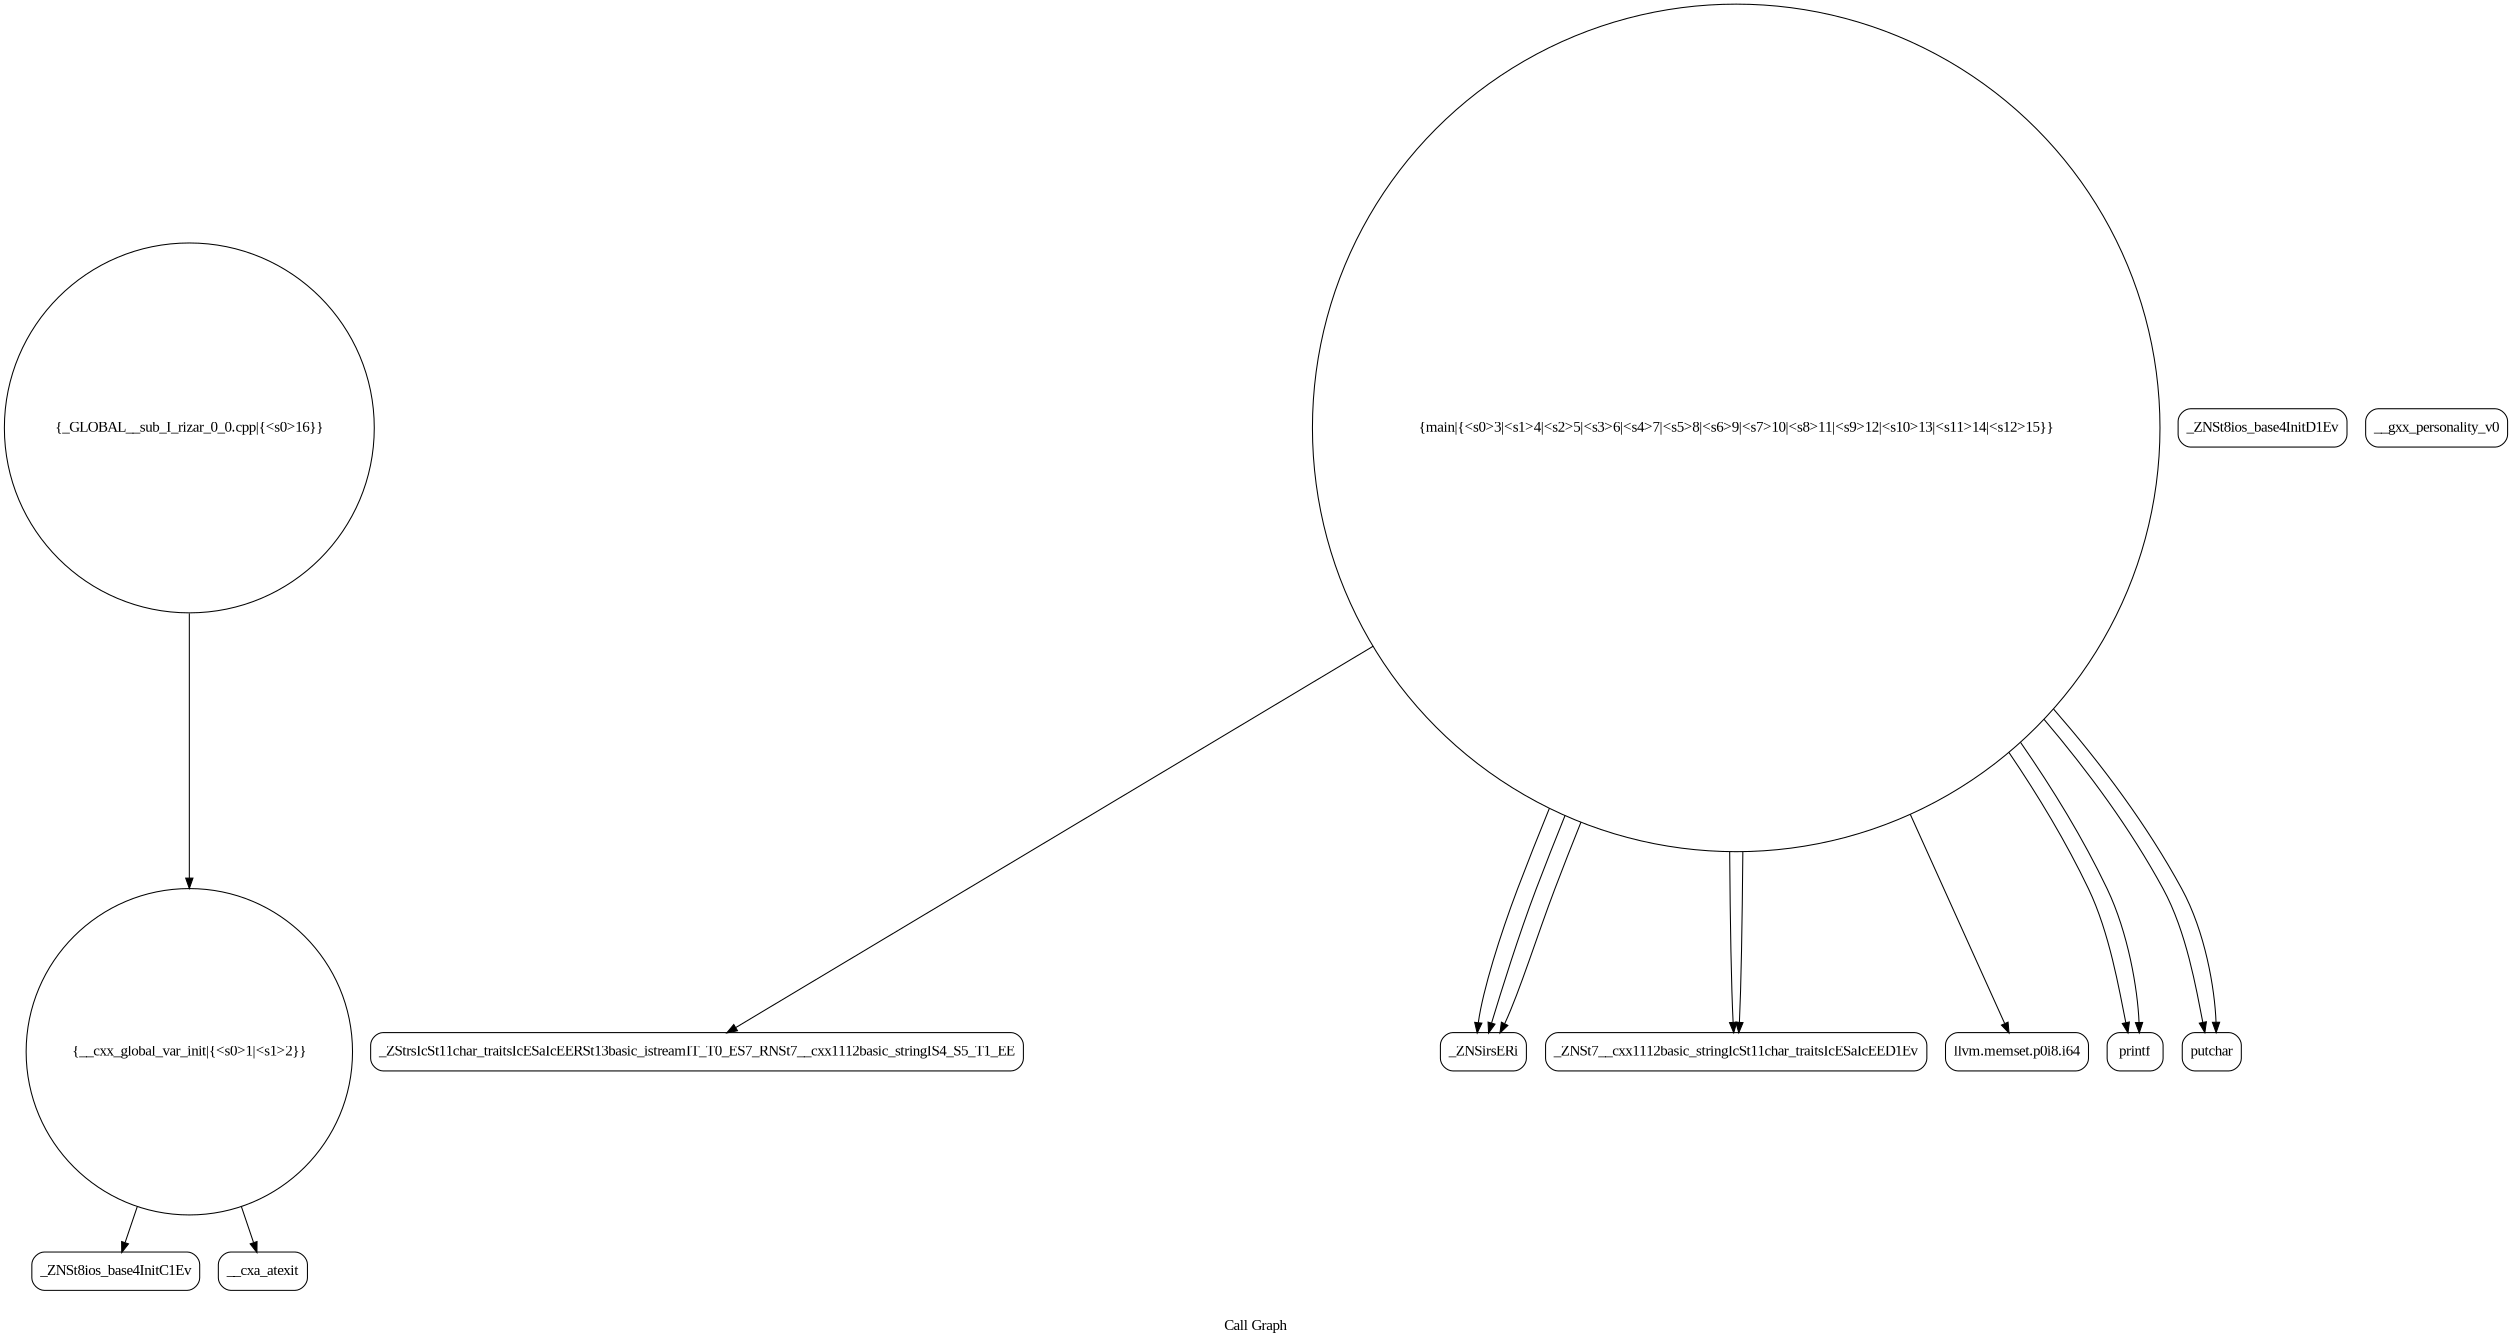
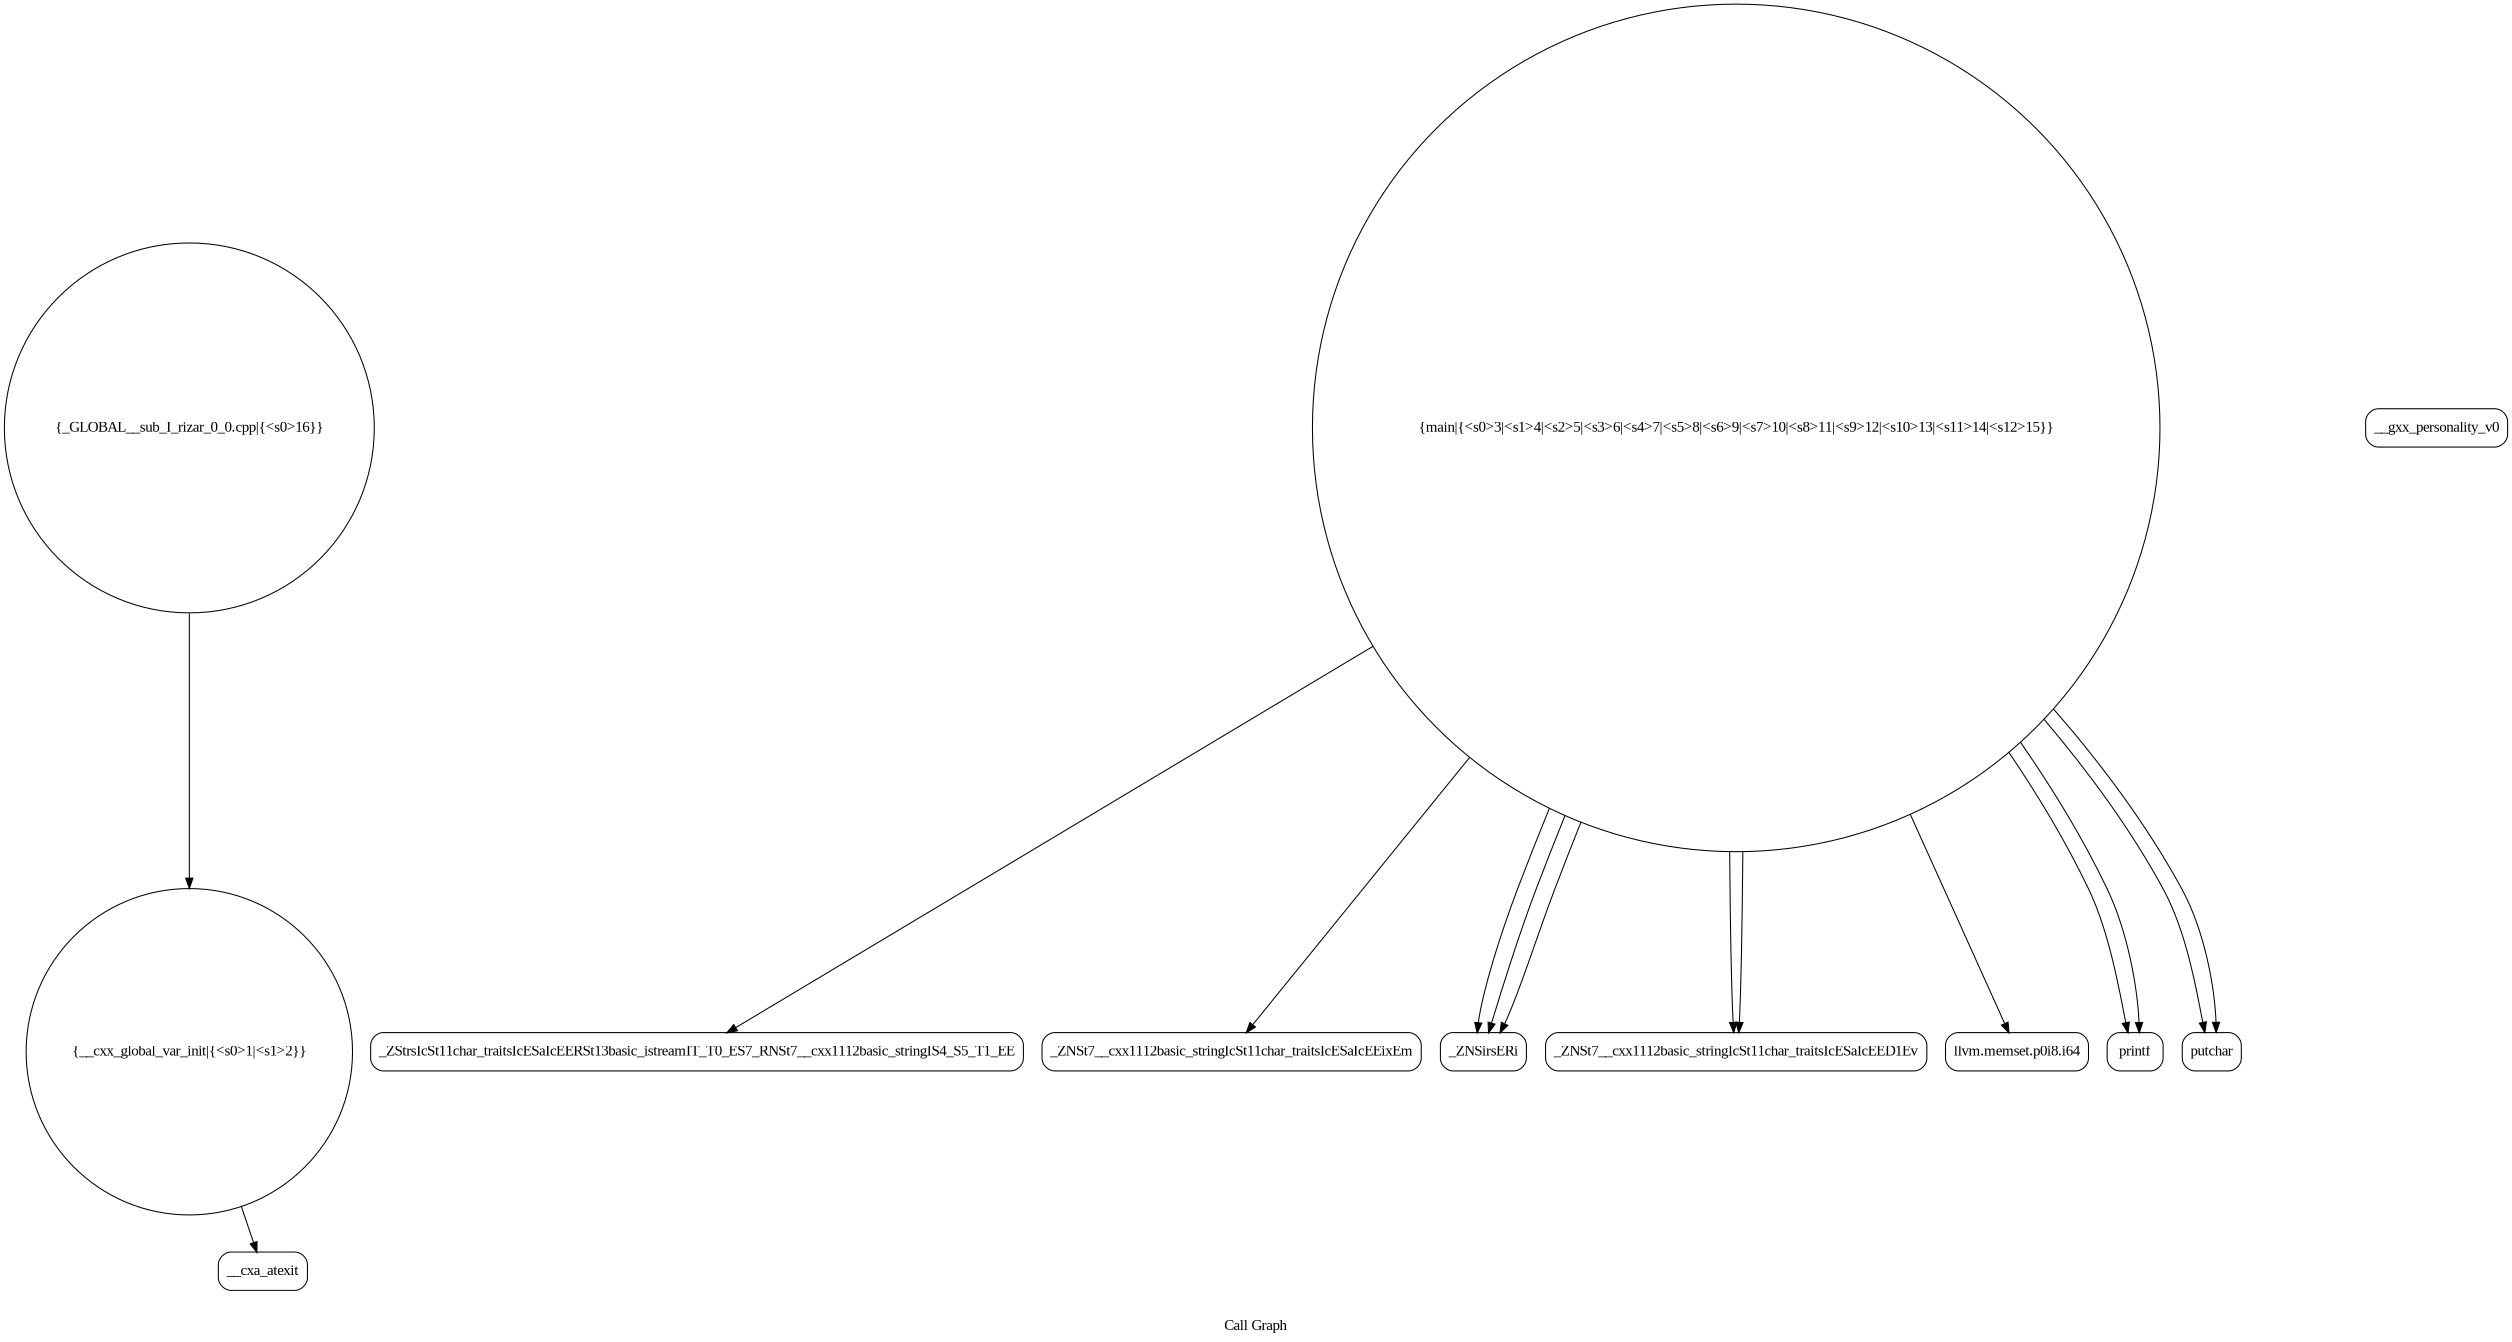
  digraph {
    fontname="Liberation Serif"
    label="Call Graph"
    node [fontname="Liberation Serif" shape=Mrecord]
    edge [color=black fontname="Liberation Serif" tailport=s0]
    n1 [label="{__cxx_global_var_init|{<s0>1|<s1>2}}" shape=circle]
-   n2 [label="{_ZNSt8ios_base4InitC1Ev}"]
    n3 [label="{__cxa_atexit}"]
    n4 [label="{_ZStrsIcSt11char_traitsIcESaIcEERSt13basic_istreamIT_T0_ES7_RNSt7__cxx1112basic_stringIS4_S5_T1_EE}"]
    n5 [label="{_GLOBAL__sub_I_rizar_0_0.cpp|{<s0>16}}" shape=circle]
-   n6 [label="{_ZNSt8ios_base4InitD1Ev}"]
+   n7 [label="{_ZNSt7__cxx1112basic_stringIcSt11char_traitsIcESaIcEEixEm}"]
    n8 [label="{main|{<s0>3|<s1>4|<s2>5|<s3>6|<s4>7|<s5>8|<s6>9|<s7>10|<s8>11|<s9>12|<s10>13|<s11>14|<s12>15}}" shape=circle]
    n9 [label="{_ZNSirsERi}"]
    n10 [label="{_ZNSt7__cxx1112basic_stringIcSt11char_traitsIcESaIcEED1Ev}"]
    n11 [label="{llvm.memset.p0i8.i64}"]
    n12 [label="{printf}"]
    n13 [label="{putchar}"]
    n14 [label="{__gxx_personality_v0}"]
-   n1 -> n2
    n1 -> n3 [tailport=s1]
    n5 -> n1
    n8 -> n4 [tailport=s4]
+   n8 -> n7 [tailport=s5]
    n8 -> n9
    n8 -> n9 [tailport=s1]
    n8 -> n9 [tailport=s2]
    n8 -> n10 [tailport=s6]
    n8 -> n10 [tailport=s7]
    n8 -> n11 [tailport=s8]
    n8 -> n12 [tailport=s9]
    n8 -> n12 [tailport=s10]
    n8 -> n13 [tailport=s11]
    n8 -> n13 [tailport=s12]
  }
